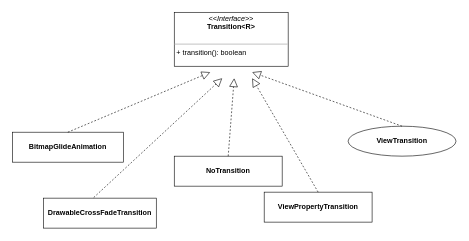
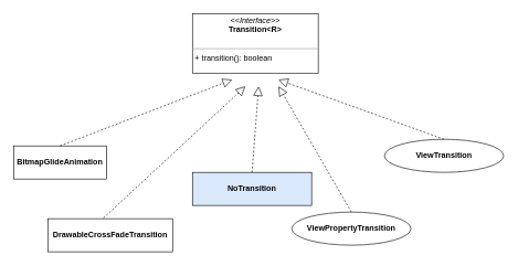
  <mxCell id="0" />
  <mxCell id="1" parent="0" />
  <mxCell id="2" value="&lt;p style=&quot;margin: 0px ; margin-top: 4px ; text-align: center&quot;&gt;&lt;i&gt;&amp;lt;&amp;lt;Interface&amp;gt;&amp;gt;&lt;/i&gt;&lt;br&gt;&lt;b&gt;Transition&amp;lt;R&amp;gt;&lt;/b&gt;&lt;/p&gt;&lt;p style=&quot;margin: 0px ; margin-left: 4px&quot;&gt;&lt;br&gt;&lt;/p&gt;&lt;hr size=&quot;1&quot;&gt;&lt;p style=&quot;margin: 0px ; margin-left: 4px&quot;&gt;+ transition(): boolean&lt;br&gt;&lt;/p&gt;" style="verticalAlign=top;align=left;overflow=fill;fontSize=12;fontFamily=Helvetica;html=1;" vertex="1" parent="1"><mxGeometry x="290" y="20" width="190" height="90" as="geometry" /></mxCell>
- <mxCell id="3" value="&lt;p style=&quot;margin: 0px ; margin-top: 4px ; text-align: center&quot;&gt;&lt;br&gt;&lt;b&gt;BitmapGlideAnimation&lt;/b&gt;&lt;/p&gt;" style="verticalAlign=top;align=left;overflow=fill;fontSize=12;fontFamily=Helvetica;html=1;" vertex="1" parent="1"><mxGeometry x="20" y="220" width="185" height="50" as="geometry" /></mxCell>
+ <mxCell id="3" value="&lt;p style=&quot;margin: 0px ; margin-top: 4px ; text-align: center&quot;&gt;&lt;br&gt;&lt;b&gt;BitmapGlideAnimation&lt;/b&gt;&lt;/p&gt;" style="verticalAlign=top;align=left;overflow=fill;fontSize=12;fontFamily=Helvetica;html=1;" vertex="1" parent="1"><mxGeometry x="20" y="220" width="140" height="50" as="geometry" /></mxCell>
  <mxCell id="4" value="" style="endArrow=block;dashed=1;endFill=0;endSize=12;html=1;exitX=0.5;exitY=0;exitDx=0;exitDy=0;" edge="1" parent="1" source="3"><mxGeometry width="160" relative="1" as="geometry"><mxPoint x="220" y="200" as="sourcePoint" /><mxPoint x="350" y="120" as="targetPoint" /></mxGeometry></mxCell>
  <mxCell id="5" value="&lt;p style=&quot;margin: 0px ; margin-top: 4px ; text-align: center&quot;&gt;&lt;br&gt;&lt;b&gt;DrawableCrossFadeTransition&lt;/b&gt;&lt;/p&gt;" style="verticalAlign=top;align=left;overflow=fill;fontSize=12;fontFamily=Helvetica;html=1;" vertex="1" parent="1"><mxGeometry x="72" y="330" width="188" height="50" as="geometry" /></mxCell>
- <mxCell id="6" value="&lt;p style=&quot;margin: 0px ; margin-top: 4px ; text-align: center&quot;&gt;&lt;br&gt;&lt;b&gt;ViewPropertyTransition&lt;/b&gt;&lt;/p&gt;" style="verticalAlign=top;align=left;overflow=fill;fontSize=12;fontFamily=Helvetica;html=1;" vertex="1" parent="1"><mxGeometry x="440" y="320" width="180" height="50" as="geometry" /></mxCell>
+ <mxCell id="6" value="&lt;p style=&quot;margin: 0px ; margin-top: 4px ; text-align: center&quot;&gt;&lt;br&gt;&lt;b&gt;ViewPropertyTransition&lt;/b&gt;&lt;/p&gt;" style="ellipse;verticalAlign=top;align=left;overflow=fill;fontSize=12;fontFamily=Helvetica;html=1;" vertex="1" parent="1"><mxGeometry x="440" y="320" width="180" height="50" as="geometry" /></mxCell>
  <mxCell id="7" value="&lt;p style=&quot;margin: 0px ; margin-top: 4px ; text-align: center&quot;&gt;&lt;br&gt;&lt;b&gt;ViewTransition&lt;/b&gt;&lt;/p&gt;" style="ellipse;verticalAlign=top;align=left;overflow=fill;fontSize=12;fontFamily=Helvetica;html=1;" vertex="1" parent="1"><mxGeometry x="580" y="210" width="180" height="50" as="geometry" /></mxCell>
  <mxCell id="8" value="" style="endArrow=block;dashed=1;endFill=0;endSize=12;html=1;exitX=0.5;exitY=0;exitDx=0;exitDy=0;" edge="1" parent="1" source="7"><mxGeometry width="160" relative="1" as="geometry"><mxPoint x="570" y="110" as="sourcePoint" /><mxPoint x="420" y="120" as="targetPoint" /></mxGeometry></mxCell>
  <mxCell id="9" value="" style="endArrow=block;dashed=1;endFill=0;endSize=12;html=1;exitX=0.445;exitY=-0.02;exitDx=0;exitDy=0;exitPerimeter=0;" edge="1" parent="1" source="5"><mxGeometry width="160" relative="1" as="geometry"><mxPoint x="360" y="190" as="sourcePoint" /><mxPoint x="370" y="130" as="targetPoint" /></mxGeometry></mxCell>
  <mxCell id="10" value="" style="endArrow=block;dashed=1;endFill=0;endSize=12;html=1;exitX=0.5;exitY=0;exitDx=0;exitDy=0;" edge="1" parent="1" source="6"><mxGeometry width="160" relative="1" as="geometry"><mxPoint x="610" y="190" as="sourcePoint" /><mxPoint x="420" y="130" as="targetPoint" /></mxGeometry></mxCell>
- <mxCell id="11" value="&lt;p style=&quot;margin: 0px ; margin-top: 4px ; text-align: center&quot;&gt;&lt;br&gt;&lt;b&gt;NoTransition&lt;/b&gt;&lt;/p&gt;" style="verticalAlign=top;align=left;overflow=fill;fontSize=12;fontFamily=Helvetica;html=1;" vertex="1" parent="1"><mxGeometry x="290" y="260" width="180" height="50" as="geometry" /></mxCell>
+ <mxCell id="11" value="&lt;p style=&quot;margin: 0px ; margin-top: 4px ; text-align: center&quot;&gt;&lt;br&gt;&lt;b&gt;NoTransition&lt;/b&gt;&lt;/p&gt;" style="verticalAlign=top;align=left;overflow=fill;fontSize=12;fontFamily=Helvetica;html=1;fillColor=#dae8fc;" vertex="1" parent="1"><mxGeometry x="290" y="260" width="180" height="50" as="geometry" /></mxCell>
  <mxCell id="12" value="" style="endArrow=block;dashed=1;endFill=0;endSize=12;html=1;" edge="1" parent="1"><mxGeometry width="160" relative="1" as="geometry"><mxPoint x="380" y="260" as="sourcePoint" /><mxPoint x="390" y="130" as="targetPoint" /></mxGeometry></mxCell>
